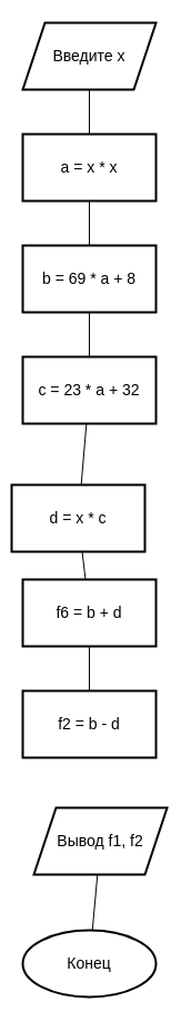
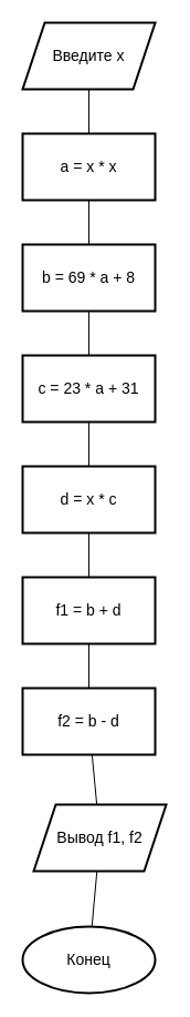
  <mxCell id="0" />
  <mxCell id="1" parent="0" />
  <mxCell id="2" value="" style="edgeStyle=none;rounded=0;orthogonalLoop=1;jettySize=auto;html=1;endArrow=none;endFill=0;fontSize=14;" parent="1" source="3" target="5" edge="1"><mxGeometry relative="1" as="geometry" /></mxCell>
  <mxCell id="3" value="Введите х" style="shape=parallelogram;perimeter=parallelogramPerimeter;whiteSpace=wrap;html=1;fixedSize=1;strokeWidth=2;fontSize=14;" parent="1" vertex="1"><mxGeometry x="20" y="20" width="120" height="60" as="geometry" /></mxCell>
  <mxCell id="4" value="" style="edgeStyle=none;rounded=0;orthogonalLoop=1;jettySize=auto;html=1;endArrow=none;endFill=0;fontSize=14;" parent="1" source="5" target="7" edge="1"><mxGeometry relative="1" as="geometry" /></mxCell>
  <mxCell id="5" value="a = x * x" style="whiteSpace=wrap;html=1;strokeWidth=2;fontSize=14;" parent="1" vertex="1"><mxGeometry x="20" y="120" width="120" height="60" as="geometry" /></mxCell>
  <mxCell id="6" value="" style="edgeStyle=none;rounded=0;orthogonalLoop=1;jettySize=auto;html=1;endArrow=none;endFill=0;fontSize=14;" parent="1" source="7" target="9" edge="1"><mxGeometry relative="1" as="geometry" /></mxCell>
  <mxCell id="7" value="b = 69 * a + 8" style="whiteSpace=wrap;html=1;strokeWidth=2;fontSize=14;" parent="1" vertex="1"><mxGeometry x="20" y="220" width="120" height="60" as="geometry" /></mxCell>
  <mxCell id="8" value="" style="edgeStyle=none;rounded=0;orthogonalLoop=1;jettySize=auto;html=1;endArrow=none;endFill=0;fontSize=14;" parent="1" source="9" target="11" edge="1"><mxGeometry relative="1" as="geometry" /></mxCell>
- <mxCell id="9" value="c = 23 * a + 32" style="whiteSpace=wrap;html=1;strokeWidth=2;fontSize=14;" parent="1" vertex="1"><mxGeometry x="20" y="320" width="120" height="60" as="geometry" /></mxCell>
+ <mxCell id="9" value="c = 23 * a + 31" style="whiteSpace=wrap;html=1;strokeWidth=2;fontSize=14;" parent="1" vertex="1"><mxGeometry x="20" y="320" width="120" height="60" as="geometry" /></mxCell>
  <mxCell id="10" value="" style="edgeStyle=none;rounded=0;orthogonalLoop=1;jettySize=auto;html=1;endArrow=none;endFill=0;fontSize=14;" parent="1" source="11" target="13" edge="1"><mxGeometry relative="1" as="geometry" /></mxCell>
- <mxCell id="11" value="d = x * c" style="whiteSpace=wrap;html=1;strokeWidth=2;fontSize=14;" parent="1" vertex="1"><mxGeometry x="10" y="435" width="120" height="60" as="geometry" /></mxCell>
+ <mxCell id="11" value="d = x * c" style="whiteSpace=wrap;html=1;strokeWidth=2;fontSize=14;" parent="1" vertex="1"><mxGeometry x="20" y="420" width="120" height="60" as="geometry" /></mxCell>
  <mxCell id="12" value="" style="edgeStyle=none;rounded=0;orthogonalLoop=1;jettySize=auto;html=1;endArrow=none;endFill=0;fontSize=14;" parent="1" source="13" target="15" edge="1"><mxGeometry relative="1" as="geometry" /></mxCell>
- <mxCell id="13" value="f6 = b + d" style="whiteSpace=wrap;html=1;strokeWidth=2;fontSize=14;" parent="1" vertex="1"><mxGeometry x="20" y="520" width="120" height="60" as="geometry" /></mxCell>
+ <mxCell id="13" value="f1 = b + d" style="whiteSpace=wrap;html=1;strokeWidth=2;fontSize=14;" parent="1" vertex="1"><mxGeometry x="20" y="520" width="120" height="60" as="geometry" /></mxCell>
+ <mxCell id="14" value="" style="edgeStyle=none;rounded=0;orthogonalLoop=1;jettySize=auto;html=1;endArrow=none;endFill=0;fontSize=14;" parent="1" source="15" target="17" edge="1"><mxGeometry relative="1" as="geometry" /></mxCell>
  <mxCell id="15" value="f2 = b - d" style="whiteSpace=wrap;html=1;strokeWidth=2;fontSize=14;" parent="1" vertex="1"><mxGeometry x="20" y="620" width="120" height="60" as="geometry" /></mxCell>
  <mxCell id="16" value="" style="edgeStyle=none;rounded=0;orthogonalLoop=1;jettySize=auto;html=1;endArrow=none;endFill=0;fontSize=14;" parent="1" source="17" target="18" edge="1"><mxGeometry relative="1" as="geometry" /></mxCell>
  <mxCell id="17" value="Вывод f1, f2" style="shape=parallelogram;perimeter=parallelogramPerimeter;whiteSpace=wrap;html=1;fixedSize=1;strokeWidth=2;fontSize=14;" parent="1" vertex="1"><mxGeometry x="30" y="725" width="120" height="60" as="geometry" /></mxCell>
  <mxCell id="18" value="Конец" style="ellipse;whiteSpace=wrap;html=1;strokeWidth=2;fontSize=14;" parent="1" vertex="1"><mxGeometry x="20" y="835" width="120" height="60" as="geometry" /></mxCell>
